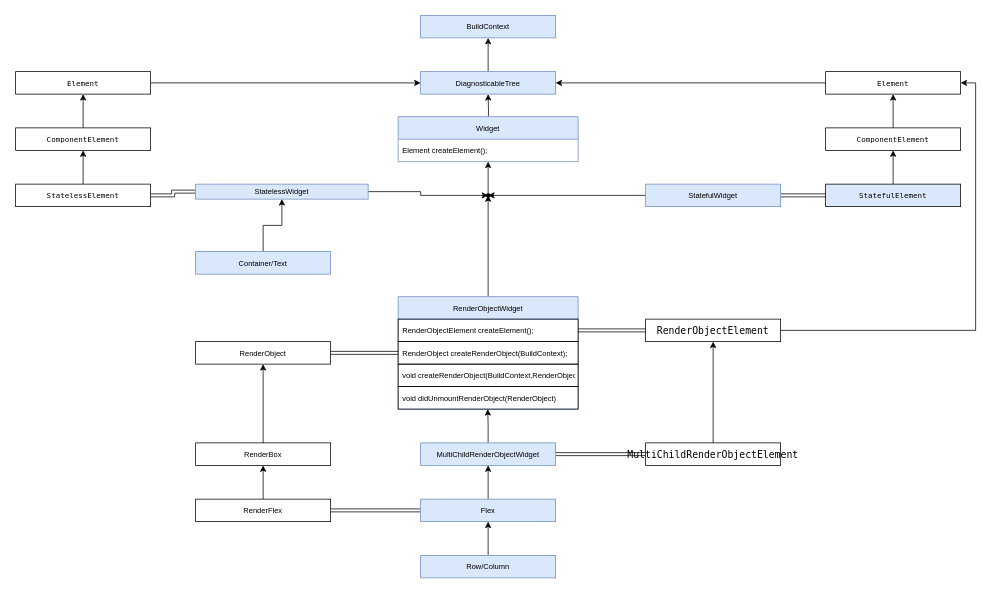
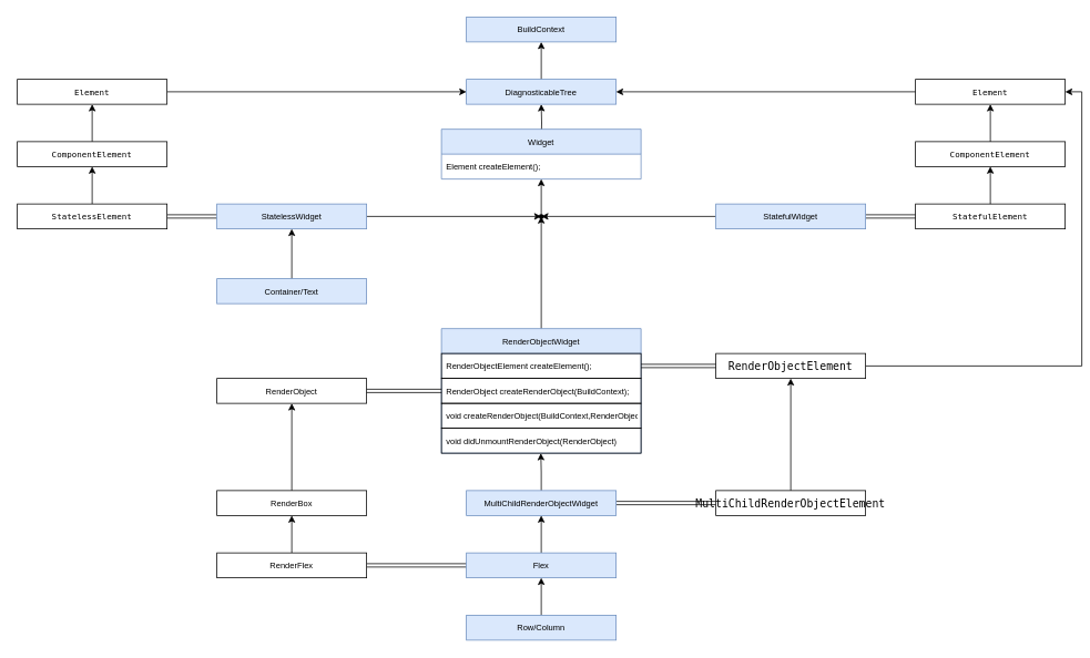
  <mxCell id="0" />
  <mxCell id="1" parent="0" />
  <mxCell id="2" value="" style="edgeStyle=orthogonalEdgeStyle;rounded=0;orthogonalLoop=1;jettySize=auto;html=1;fontColor=#000000;labelBackgroundColor=none;fontSize=10;" parent="1" source="3" target="6" edge="1"><mxGeometry relative="1" as="geometry" /></mxCell>
  <mxCell id="3" value="Container/Text" style="rounded=0;whiteSpace=wrap;html=1;labelBackgroundColor=none;fontSize=10;fillColor=#dae8fc;strokeColor=#6c8ebf;" parent="1" vertex="1"><mxGeometry x="260" y="335" width="180" height="30" as="geometry" /></mxCell>
  <mxCell id="4" value="" style="edgeStyle=orthogonalEdgeStyle;shape=link;rounded=0;orthogonalLoop=1;jettySize=auto;html=1;fontSize=10;" edge="1" parent="1" source="6" target="20"><mxGeometry relative="1" as="geometry" /></mxCell>
  <mxCell id="5" style="edgeStyle=orthogonalEdgeStyle;rounded=0;orthogonalLoop=1;jettySize=auto;html=1;fontSize=10;" edge="1" parent="1" source="6" target="54"><mxGeometry relative="1" as="geometry" /></mxCell>
- <mxCell id="6" value="&lt;span style=&quot;font-size: 10px;&quot;&gt;StatelessWidget&lt;/span&gt;" style="rounded=0;whiteSpace=wrap;html=1;labelBackgroundColor=none;fontSize=10;fillColor=#dae8fc;strokeColor=#6c8ebf;" parent="1" vertex="1"><mxGeometry x="260" y="245" width="230" height="20" as="geometry" /></mxCell>
+ <mxCell id="6" value="&lt;span style=&quot;font-size: 10px;&quot;&gt;StatelessWidget&lt;/span&gt;" style="rounded=0;whiteSpace=wrap;html=1;labelBackgroundColor=none;fontSize=10;fillColor=#dae8fc;strokeColor=#6c8ebf;" parent="1" vertex="1"><mxGeometry x="260" y="245" width="180" height="30" as="geometry" /></mxCell>
  <mxCell id="7" value="" style="edgeStyle=orthogonalEdgeStyle;rounded=0;orthogonalLoop=1;jettySize=auto;html=1;fontColor=#000000;labelBackgroundColor=none;fontSize=10;" parent="1" target="9" edge="1"><mxGeometry relative="1" as="geometry"><mxPoint x="650" y="170" as="sourcePoint" /></mxGeometry></mxCell>
  <mxCell id="8" value="" style="edgeStyle=orthogonalEdgeStyle;rounded=0;orthogonalLoop=1;jettySize=auto;html=1;fontColor=#000000;labelBackgroundColor=none;fontSize=10;" parent="1" source="9" target="10" edge="1"><mxGeometry relative="1" as="geometry" /></mxCell>
  <mxCell id="9" value="&lt;span style=&quot;font-size: 10px;&quot;&gt;DiagnosticableTree&lt;/span&gt;" style="rounded=0;whiteSpace=wrap;html=1;labelBackgroundColor=none;fontSize=10;fillColor=#dae8fc;strokeColor=#6c8ebf;" parent="1" vertex="1"><mxGeometry x="560" y="95" width="180" height="30" as="geometry" /></mxCell>
  <mxCell id="10" value="&lt;span style=&quot;font-size: 10px;&quot;&gt;BuildContext&lt;/span&gt;" style="rounded=0;whiteSpace=wrap;html=1;labelBackgroundColor=none;fontSize=10;fillColor=#dae8fc;strokeColor=#6c8ebf;" parent="1" vertex="1"><mxGeometry x="560" y="20" width="180" height="30" as="geometry" /></mxCell>
  <mxCell id="11" style="edgeStyle=orthogonalEdgeStyle;rounded=0;orthogonalLoop=1;jettySize=auto;html=1;entryX=0.498;entryY=1;entryDx=0;entryDy=0;entryPerimeter=0;fontSize=10;" edge="1" parent="1" source="13" target="48"><mxGeometry relative="1" as="geometry" /></mxCell>
  <mxCell id="12" style="edgeStyle=orthogonalEdgeStyle;shape=link;rounded=0;orthogonalLoop=1;jettySize=auto;html=1;entryX=0;entryY=0.5;entryDx=0;entryDy=0;fontSize=10;" edge="1" parent="1" source="13" target="37"><mxGeometry relative="1" as="geometry" /></mxCell>
  <mxCell id="13" value="&lt;span style=&quot;font-size: 10px;&quot;&gt;MultiChildRenderObjectWidget&lt;/span&gt;" style="rounded=0;whiteSpace=wrap;html=1;labelBackgroundColor=none;fontSize=10;fillColor=#dae8fc;strokeColor=#6c8ebf;" parent="1" vertex="1"><mxGeometry x="560" y="590" width="180" height="30" as="geometry" /></mxCell>
  <mxCell id="14" value="" style="edgeStyle=orthogonalEdgeStyle;rounded=0;orthogonalLoop=1;jettySize=auto;html=1;fontSize=10;" edge="1" parent="1" source="16" target="13"><mxGeometry relative="1" as="geometry" /></mxCell>
  <mxCell id="15" style="edgeStyle=orthogonalEdgeStyle;shape=link;rounded=0;orthogonalLoop=1;jettySize=auto;html=1;entryX=1;entryY=0.5;entryDx=0;entryDy=0;fontSize=10;" edge="1" parent="1" source="16" target="35"><mxGeometry relative="1" as="geometry" /></mxCell>
  <mxCell id="16" value="&lt;span style=&quot;font-size: 10px;&quot;&gt;Flex&lt;/span&gt;" style="rounded=0;whiteSpace=wrap;html=1;labelBackgroundColor=none;fontSize=10;fillColor=#dae8fc;strokeColor=#6c8ebf;" parent="1" vertex="1"><mxGeometry x="560" y="665" width="180" height="30" as="geometry" /></mxCell>
  <mxCell id="17" style="edgeStyle=orthogonalEdgeStyle;rounded=0;orthogonalLoop=1;jettySize=auto;html=1;entryX=0.5;entryY=1;entryDx=0;entryDy=0;fontSize=10;" edge="1" parent="1" source="18" target="16"><mxGeometry relative="1" as="geometry" /></mxCell>
  <mxCell id="18" value="&lt;span style=&quot;font-size: 10px&quot;&gt;Row/&lt;/span&gt;&lt;span style=&quot;font-size: 10px&quot;&gt;Column&lt;/span&gt;" style="rounded=0;whiteSpace=wrap;html=1;labelBackgroundColor=none;fontSize=10;fillColor=#dae8fc;strokeColor=#6c8ebf;" parent="1" vertex="1"><mxGeometry x="560" y="740" width="180" height="30" as="geometry" /></mxCell>
  <mxCell id="19" value="" style="edgeStyle=orthogonalEdgeStyle;rounded=0;orthogonalLoop=1;jettySize=auto;html=1;fontColor=#000000;labelBackgroundColor=none;fontSize=10;" parent="1" source="20" target="22" edge="1"><mxGeometry relative="1" as="geometry" /></mxCell>
  <mxCell id="20" value="&lt;pre style=&quot;font-family: &amp;#34;jetbrains mono&amp;#34; , monospace&quot;&gt;StatelessElement&lt;/pre&gt;" style="rounded=0;whiteSpace=wrap;html=1;labelBackgroundColor=none;fontColor=#000000;fontSize=10;" parent="1" vertex="1"><mxGeometry x="20" y="245" width="180" height="30" as="geometry" /></mxCell>
  <mxCell id="21" value="" style="edgeStyle=orthogonalEdgeStyle;rounded=0;orthogonalLoop=1;jettySize=auto;html=1;fontColor=#000000;labelBackgroundColor=none;fontSize=10;" parent="1" source="22" target="24" edge="1"><mxGeometry relative="1" as="geometry" /></mxCell>
  <mxCell id="22" value="&lt;pre style=&quot;font-family: &amp;quot;jetbrains mono&amp;quot;, monospace; font-size: 10px;&quot;&gt;&lt;pre style=&quot;font-family: &amp;quot;jetbrains mono&amp;quot;, monospace; font-size: 10px;&quot;&gt;ComponentElement&lt;/pre&gt;&lt;/pre&gt;" style="rounded=0;whiteSpace=wrap;html=1;labelBackgroundColor=none;fontColor=#000000;fontSize=10;" parent="1" vertex="1"><mxGeometry x="20" y="170" width="180" height="30" as="geometry" /></mxCell>
  <mxCell id="23" style="edgeStyle=orthogonalEdgeStyle;rounded=0;orthogonalLoop=1;jettySize=auto;html=1;entryX=0;entryY=0.5;entryDx=0;entryDy=0;labelBackgroundColor=none;fontColor=#000000;fontSize=10;" parent="1" source="24" target="9" edge="1"><mxGeometry relative="1" as="geometry" /></mxCell>
  <mxCell id="24" value="&lt;pre style=&quot;font-family: &amp;quot;jetbrains mono&amp;quot;, monospace; font-size: 10px;&quot;&gt;&lt;pre style=&quot;font-family: &amp;quot;jetbrains mono&amp;quot;, monospace; font-size: 10px;&quot;&gt;&lt;pre style=&quot;font-family: &amp;quot;jetbrains mono&amp;quot;, monospace; font-size: 10px;&quot;&gt;Element&lt;/pre&gt;&lt;/pre&gt;&lt;/pre&gt;" style="rounded=0;whiteSpace=wrap;html=1;fillColor=#FFFFFF;labelBackgroundColor=none;fontColor=#000000;fontSize=10;" parent="1" vertex="1"><mxGeometry x="20" y="95" width="180" height="30" as="geometry" /></mxCell>
  <mxCell id="25" value="&lt;pre style=&quot;font-family: &amp;quot;jetbrains mono&amp;quot;, monospace; font-size: 10px;&quot;&gt;&lt;pre style=&quot;font-family: &amp;quot;jetbrains mono&amp;quot;, monospace; font-size: 10px;&quot;&gt;&lt;pre style=&quot;font-family: &amp;quot;jetbrains mono&amp;quot;, monospace; font-size: 10px;&quot;&gt;Element&lt;/pre&gt;&lt;/pre&gt;&lt;/pre&gt;" style="rounded=0;whiteSpace=wrap;html=1;fillColor=#FFFFFF;labelBackgroundColor=none;fontColor=#000000;fontSize=10;" parent="1" vertex="1"><mxGeometry x="1100" y="95" width="180" height="30" as="geometry" /></mxCell>
  <mxCell id="26" value="&lt;pre style=&quot;font-family: &amp;quot;jetbrains mono&amp;quot;, monospace; font-size: 10px;&quot;&gt;&lt;pre style=&quot;font-family: &amp;quot;jetbrains mono&amp;quot;, monospace; font-size: 10px;&quot;&gt;ComponentElement&lt;/pre&gt;&lt;/pre&gt;" style="rounded=0;whiteSpace=wrap;html=1;labelBackgroundColor=none;fontColor=#000000;fontSize=10;" parent="1" vertex="1"><mxGeometry x="1100" y="170" width="180" height="30" as="geometry" /></mxCell>
- <mxCell id="27" value="&lt;pre style=&quot;font-family: &amp;quot;jetbrains mono&amp;quot;, monospace; font-size: 10px;&quot;&gt;&lt;span style=&quot;font-size: 10px;&quot;&gt;StatefulElement&lt;/span&gt;&lt;/pre&gt;" style="rounded=0;whiteSpace=wrap;html=1;labelBackgroundColor=none;fontColor=#000000;fontSize=10;fillColor=#dae8fc;" parent="1" vertex="1"><mxGeometry x="1100" y="245" width="180" height="30" as="geometry" /></mxCell>
+ <mxCell id="27" value="&lt;pre style=&quot;font-family: &amp;quot;jetbrains mono&amp;quot;, monospace; font-size: 10px;&quot;&gt;&lt;span style=&quot;font-size: 10px;&quot;&gt;StatefulElement&lt;/span&gt;&lt;/pre&gt;" style="rounded=0;whiteSpace=wrap;html=1;labelBackgroundColor=none;fontColor=#000000;fontSize=10;" parent="1" vertex="1"><mxGeometry x="1100" y="245" width="180" height="30" as="geometry" /></mxCell>
  <mxCell id="28" value="" style="edgeStyle=orthogonalEdgeStyle;rounded=0;orthogonalLoop=1;jettySize=auto;html=1;fontColor=#000000;labelBackgroundColor=none;fontSize=10;" parent="1" source="27" target="26" edge="1"><mxGeometry relative="1" as="geometry" /></mxCell>
  <mxCell id="29" value="" style="edgeStyle=orthogonalEdgeStyle;rounded=0;orthogonalLoop=1;jettySize=auto;html=1;fontColor=#000000;labelBackgroundColor=none;fontSize=10;" parent="1" source="26" target="25" edge="1"><mxGeometry relative="1" as="geometry" /></mxCell>
  <mxCell id="30" style="edgeStyle=orthogonalEdgeStyle;rounded=0;orthogonalLoop=1;jettySize=auto;html=1;entryX=1;entryY=0.5;entryDx=0;entryDy=0;labelBackgroundColor=none;fontColor=#000000;fontSize=10;" parent="1" source="25" target="9" edge="1"><mxGeometry relative="1" as="geometry"><mxPoint x="1340" y="110" as="targetPoint" /></mxGeometry></mxCell>
  <mxCell id="31" value="" style="edgeStyle=orthogonalEdgeStyle;shape=link;rounded=0;orthogonalLoop=1;jettySize=auto;html=1;fontSize=10;" edge="1" parent="1" source="33" target="27"><mxGeometry relative="1" as="geometry" /></mxCell>
  <mxCell id="32" style="edgeStyle=orthogonalEdgeStyle;rounded=0;orthogonalLoop=1;jettySize=auto;html=1;fontSize=10;" edge="1" parent="1" source="33" target="54"><mxGeometry relative="1" as="geometry" /></mxCell>
  <mxCell id="33" value="&lt;span style=&quot;font-size: 10px;&quot;&gt;StatefulWidget&lt;/span&gt;" style="rounded=0;whiteSpace=wrap;html=1;labelBackgroundColor=none;fontSize=10;fillColor=#dae8fc;strokeColor=#6c8ebf;" parent="1" vertex="1"><mxGeometry x="860" y="245" width="180" height="30" as="geometry" /></mxCell>
  <mxCell id="34" value="" style="edgeStyle=orthogonalEdgeStyle;rounded=0;orthogonalLoop=1;jettySize=auto;html=1;labelBackgroundColor=none;fontSize=10;fontColor=#000000;" parent="1" source="35" target="39" edge="1"><mxGeometry relative="1" as="geometry" /></mxCell>
  <mxCell id="35" value="&lt;span style=&quot;font-size: 10px;&quot;&gt;RenderFlex&lt;/span&gt;" style="rounded=0;whiteSpace=wrap;html=1;labelBackgroundColor=none;fontColor=#000000;fontSize=10;" parent="1" vertex="1"><mxGeometry x="260" y="665" width="180" height="30" as="geometry" /></mxCell>
  <mxCell id="36" style="edgeStyle=orthogonalEdgeStyle;rounded=0;orthogonalLoop=1;jettySize=auto;html=1;entryX=0.5;entryY=1;entryDx=0;entryDy=0;fontSize=10;" edge="1" parent="1" source="37" target="42"><mxGeometry relative="1" as="geometry" /></mxCell>
  <mxCell id="37" value="&lt;pre style=&quot;font-family: &amp;quot;jetbrains mono&amp;quot;, monospace; font-size: 9.8pt;&quot;&gt;MultiChildRenderObjectElement&lt;/pre&gt;" style="rounded=0;html=1;labelBackgroundColor=none;fontColor=#000000;fontSize=10;align=center;whiteSpace=wrap;" parent="1" vertex="1"><mxGeometry x="860" y="590" width="180" height="30" as="geometry" /></mxCell>
  <mxCell id="38" value="" style="edgeStyle=orthogonalEdgeStyle;rounded=0;orthogonalLoop=1;jettySize=auto;html=1;labelBackgroundColor=none;fontSize=10;fontColor=#000000;" parent="1" source="39" target="40" edge="1"><mxGeometry relative="1" as="geometry" /></mxCell>
  <mxCell id="39" value="&lt;span style=&quot;font-size: 10px;&quot;&gt;RenderBox&lt;/span&gt;" style="rounded=0;whiteSpace=wrap;html=1;labelBackgroundColor=none;fontColor=#000000;fontSize=10;" parent="1" vertex="1"><mxGeometry x="260" y="590" width="180" height="30" as="geometry" /></mxCell>
  <mxCell id="40" value="&lt;span style=&quot;font-size: 10px;&quot;&gt;RenderObject&lt;/span&gt;" style="rounded=0;whiteSpace=wrap;html=1;labelBackgroundColor=none;fontColor=#000000;fontSize=10;" parent="1" vertex="1"><mxGeometry x="260" y="455" width="180" height="30" as="geometry" /></mxCell>
  <mxCell id="41" style="edgeStyle=orthogonalEdgeStyle;rounded=0;orthogonalLoop=1;jettySize=auto;html=1;entryX=1;entryY=0.5;entryDx=0;entryDy=0;fontSize=10;" edge="1" parent="1" source="42" target="25"><mxGeometry relative="1" as="geometry" /></mxCell>
  <mxCell id="42" value="&lt;pre style=&quot;font-family: &amp;#34;jetbrains mono&amp;#34; , monospace ; font-size: 9.8pt&quot;&gt;RenderObjectElement&lt;/pre&gt;" style="rounded=0;html=1;labelBackgroundColor=none;fontColor=#000000;fontSize=10;align=center;whiteSpace=wrap;" parent="1" vertex="1"><mxGeometry x="860" y="425" width="180" height="30" as="geometry" /></mxCell>
  <mxCell id="43" style="edgeStyle=orthogonalEdgeStyle;rounded=0;orthogonalLoop=1;jettySize=auto;html=1;fontSize=10;" edge="1" parent="1" source="44" target="54"><mxGeometry relative="1" as="geometry" /></mxCell>
  <mxCell id="44" value="RenderObjectWidget" style="swimlane;fontStyle=0;childLayout=stackLayout;horizontal=1;startSize=30;horizontalStack=0;resizeParent=1;resizeParentMax=0;resizeLast=0;collapsible=1;marginBottom=0;labelBackgroundColor=none;fontSize=10;fillColor=#dae8fc;strokeColor=#6c8ebf;" parent="1" vertex="1"><mxGeometry x="530" y="395" width="240" height="150" as="geometry"><mxRectangle x="560" y="480" width="140" height="30" as="alternateBounds" /></mxGeometry></mxCell>
  <mxCell id="45" value="RenderObjectElement createElement();" style="text;strokeColor=default;fillColor=none;align=left;verticalAlign=middle;spacingLeft=4;spacingRight=4;overflow=hidden;points=[[0,0.5],[1,0.5]];portConstraint=eastwest;rotatable=0;labelBackgroundColor=none;fontSize=10;fontColor=#000000;" parent="44" vertex="1"><mxGeometry y="30" width="240" height="30" as="geometry" /></mxCell>
  <mxCell id="46" value="RenderObject createRenderObject(BuildContext);" style="text;strokeColor=default;fillColor=none;align=left;verticalAlign=middle;spacingLeft=4;spacingRight=4;overflow=hidden;points=[[0,0.5],[1,0.5]];portConstraint=eastwest;rotatable=0;labelBackgroundColor=none;fontSize=10;fontColor=#000000;" parent="44" vertex="1"><mxGeometry y="60" width="240" height="30" as="geometry" /></mxCell>
  <mxCell id="47" value="void createRenderObject(BuildContext,RenderObject)" style="text;strokeColor=default;fillColor=none;align=left;verticalAlign=middle;spacingLeft=4;spacingRight=4;overflow=hidden;points=[[0,0.5],[1,0.5]];portConstraint=eastwest;rotatable=0;labelBackgroundColor=none;fontSize=10;fontColor=#000000;" parent="44" vertex="1"><mxGeometry y="90" width="240" height="30" as="geometry" /></mxCell>
  <mxCell id="48" value="void didUnmountRenderObject(RenderObject)" style="text;strokeColor=default;fillColor=none;align=left;verticalAlign=middle;spacingLeft=4;spacingRight=4;overflow=hidden;points=[[0,0.5],[1,0.5]];portConstraint=eastwest;rotatable=0;labelBackgroundColor=none;fontSize=10;fontColor=#000000;" parent="44" vertex="1"><mxGeometry y="120" width="240" height="30" as="geometry" /></mxCell>
  <mxCell id="49" style="edgeStyle=orthogonalEdgeStyle;rounded=0;orthogonalLoop=1;jettySize=auto;html=1;entryX=0;entryY=0.5;entryDx=0;entryDy=0;shape=link;fontSize=10;" edge="1" parent="1" source="45" target="42"><mxGeometry relative="1" as="geometry" /></mxCell>
  <mxCell id="50" style="edgeStyle=orthogonalEdgeStyle;rounded=0;orthogonalLoop=1;jettySize=auto;html=1;entryX=1;entryY=0.5;entryDx=0;entryDy=0;shape=link;fontSize=10;" edge="1" parent="1" source="46" target="40"><mxGeometry relative="1" as="geometry" /></mxCell>
  <mxCell id="51" value="Widget" style="swimlane;fontStyle=0;childLayout=stackLayout;horizontal=1;startSize=30;horizontalStack=0;resizeParent=1;resizeParentMax=0;resizeLast=0;collapsible=1;marginBottom=0;fontSize=10;strokeColor=#6c8ebf;html=0;fillColor=#dae8fc;" vertex="1" parent="1"><mxGeometry x="530" y="155" width="240" height="60" as="geometry" /></mxCell>
  <mxCell id="52" value="Element createElement();" style="text;strokeColor=none;fillColor=none;align=left;verticalAlign=middle;spacingLeft=4;spacingRight=4;overflow=hidden;points=[[0,0.5],[1,0.5]];portConstraint=eastwest;rotatable=0;fontSize=10;html=0;" vertex="1" parent="51"><mxGeometry y="30" width="240" height="30" as="geometry" /></mxCell>
  <mxCell id="53" value="" style="edgeStyle=orthogonalEdgeStyle;rounded=0;orthogonalLoop=1;jettySize=auto;html=1;fontSize=10;" edge="1" parent="1" source="54" target="52"><mxGeometry relative="1" as="geometry"><Array as="points"><mxPoint x="650" y="220" /><mxPoint x="650" y="220" /></Array></mxGeometry></mxCell>
  <mxCell id="54" value="" style="shape=waypoint;sketch=0;fillStyle=solid;size=6;pointerEvents=1;points=[];fillColor=none;resizable=0;rotatable=0;perimeter=centerPerimeter;snapToPoint=1;fontSize=10;strokeColor=default;html=0;" vertex="1" parent="1"><mxGeometry x="630" y="240" width="40" height="40" as="geometry" /></mxCell>
